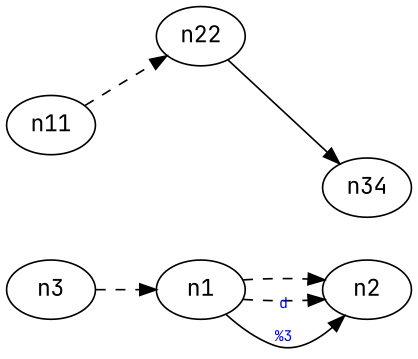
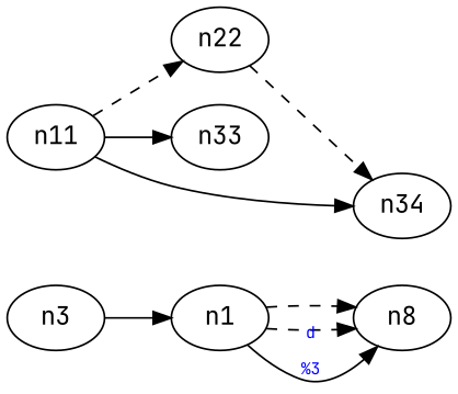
  digraph {
    fontcolor=blue
    fontname="JetBrains Mono"
    rankdir=LR
    node [fontname="JetBrains Mono"]
    edge [fontname="JetBrains Mono"]
    n0 [label=n3]
    n1
-   n2
+   n2 [label=n8]
    n11
    n22
+   n33
    n44 [label=n34]
-   n0 -> n1 [style=dashed]
+   n0 -> n1 [style=solid]
    n1 -> n2 [style=dashed]
    n1 -> n2 [style=dashed]
    n1 -> n2 [fontcolor=blue fontsize=9 label="d\n\l\G"]
    n11 -> n22 [style=dashed]
-   n22 -> n44
+   n11 -> n33
+   n11 -> n44
+   n22 -> n44 [style=dashed]
  }
